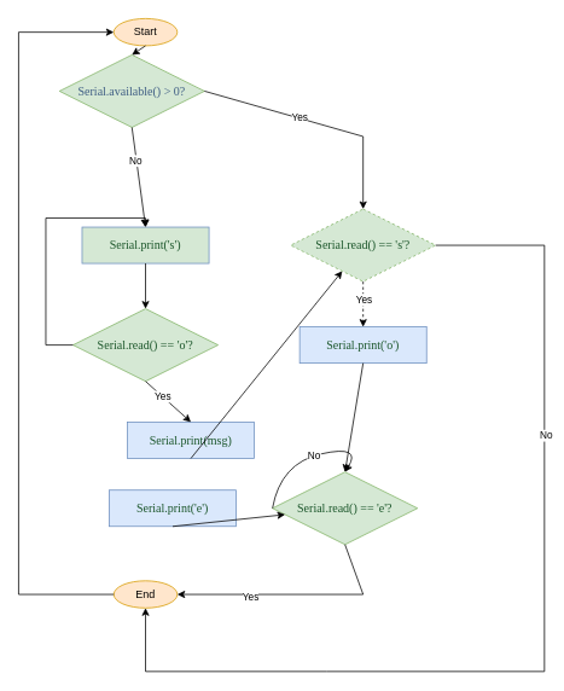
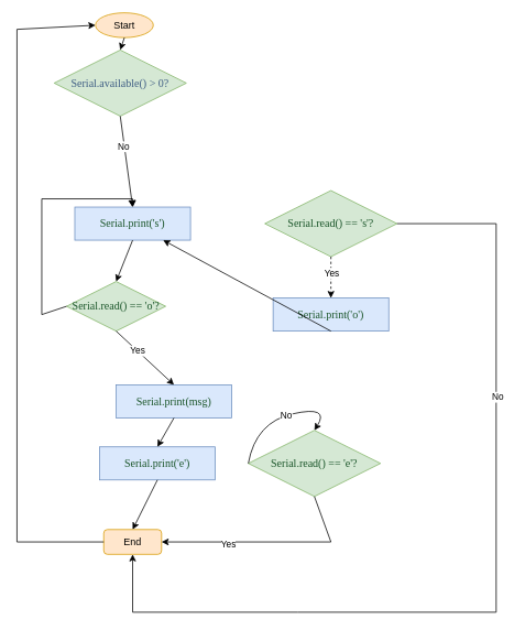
  <mxCell id="0" />
  <mxCell id="1" parent="0" />
- <mxCell id="2" value="Start" style="ellipse;whiteSpace=wrap;html=1;fillColor=#ffe6cc;strokeColor=#d79b00;fontColor=#000000;" parent="1" vertex="1"><mxGeometry x="125" y="20" width="70" height="30" as="geometry" /></mxCell>
+ <mxCell id="2" value="Start" style="ellipse;whiteSpace=wrap;html=1;fillColor=#ffe6cc;strokeColor=#d79b00;fontColor=#000000;" parent="1" vertex="1"><mxGeometry x="115" y="15" width="70" height="30" as="geometry" /></mxCell>
  <mxCell id="3" value="&lt;span style=&quot;font-family: &amp;#34;lt_regular&amp;#34; ; color: rgb(61 , 92 , 131) ; font-size: 10pt&quot;&gt;Serial.available() &amp;gt; 0?&lt;/span&gt;" style="rhombus;whiteSpace=wrap;html=1;fillColor=#d5e8d4;strokeColor=#82b366;" parent="1" vertex="1"><mxGeometry x="65" y="60" width="160" height="80" as="geometry" /></mxCell>
  <mxCell id="4" value="" style="endArrow=classic;html=1;rounded=0;entryX=0.5;entryY=0;entryDx=0;entryDy=0;exitX=0.5;exitY=1;exitDx=0;exitDy=0;" parent="1" source="2" target="3" edge="1"><mxGeometry width="50" height="50" relative="1" as="geometry"><mxPoint x="190" y="370" as="sourcePoint" /><mxPoint x="240" y="320" as="targetPoint" /></mxGeometry></mxCell>
- <mxCell id="5" value="&lt;span style=&quot;font-family: &amp;#34;lt_regular&amp;#34; ; color: rgb(25 , 84 , 40) ; font-size: 10pt&quot;&gt;Serial.print('s')&lt;/span&gt;" style="rounded=0;whiteSpace=wrap;html=1;fillColor=#d5e8d4;strokeColor=#6c8ebf;" parent="1" vertex="1"><mxGeometry x="90" y="250" width="140" height="40" as="geometry" /></mxCell>
+ <mxCell id="5" value="&lt;span style=&quot;font-family: &amp;#34;lt_regular&amp;#34; ; color: rgb(25 , 84 , 40) ; font-size: 10pt&quot;&gt;Serial.print('s')&lt;/span&gt;" style="rounded=0;whiteSpace=wrap;html=1;fillColor=#dae8fc;strokeColor=#6c8ebf;" parent="1" vertex="1"><mxGeometry x="90" y="250" width="140" height="40" as="geometry" /></mxCell>
  <mxCell id="6" value="" style="endArrow=classic;html=1;rounded=0;exitX=0.5;exitY=1;exitDx=0;exitDy=0;entryX=0.5;entryY=0;entryDx=0;entryDy=0;" parent="1" source="3" target="5" edge="1"><mxGeometry width="50" height="50" relative="1" as="geometry"><mxPoint x="190" y="370" as="sourcePoint" /><mxPoint x="240" y="320" as="targetPoint" /></mxGeometry></mxCell>
  <mxCell id="7" value="No" style="edgeLabel;html=1;align=center;verticalAlign=middle;resizable=0;points=[];" parent="6" vertex="1" connectable="0"><mxGeometry x="-0.333" y="-2" relative="1" as="geometry"><mxPoint as="offset" /></mxGeometry></mxCell>
- <mxCell id="8" value="&lt;span style=&quot;font-family: &amp;#34;lt_regular&amp;#34; ; color: rgb(25 , 84 , 40) ; font-size: 10pt&quot;&gt;Serial.read() == 'o'?&lt;/span&gt;" style="rhombus;whiteSpace=wrap;html=1;fillColor=#d5e8d4;strokeColor=#82b366;" parent="1" vertex="1"><mxGeometry x="80" y="340" width="160" height="80" as="geometry" /></mxCell>
+ <mxCell id="8" value="&lt;span style=&quot;font-family: &amp;#34;lt_regular&amp;#34; ; color: rgb(25 , 84 , 40) ; font-size: 10pt&quot;&gt;Serial.read() == 'o'?&lt;/span&gt;" style="rhombus;whiteSpace=wrap;html=1;fillColor=#d5e8d4;strokeColor=#82b366;" parent="1" vertex="1"><mxGeometry x="80" y="340" width="120" height="60" as="geometry" /></mxCell>
  <mxCell id="9" value="" style="endArrow=classic;html=1;rounded=0;exitX=0.5;exitY=1;exitDx=0;exitDy=0;entryX=0.5;entryY=0;entryDx=0;entryDy=0;" parent="1" source="5" target="8" edge="1"><mxGeometry width="50" height="50" relative="1" as="geometry"><mxPoint x="190" y="370" as="sourcePoint" /><mxPoint x="240" y="320" as="targetPoint" /></mxGeometry></mxCell>
  <mxCell id="10" value="&lt;span style=&quot;font-family: &amp;#34;lt_regular&amp;#34; ; color: rgb(25 , 84 , 40) ; font-size: 10pt&quot;&gt;Serial.print(msg)&lt;/span&gt;" style="rounded=0;whiteSpace=wrap;html=1;fillColor=#dae8fc;strokeColor=#6c8ebf;" parent="1" vertex="1"><mxGeometry x="140" y="465" width="140" height="40" as="geometry" /></mxCell>
  <mxCell id="11" value="&lt;span style=&quot;font-family: &amp;#34;lt_regular&amp;#34; ; color: rgb(25 , 84 , 40) ; font-size: 10pt&quot;&gt;Serial.print('e')&lt;/span&gt;" style="rounded=0;whiteSpace=wrap;html=1;fillColor=#dae8fc;strokeColor=#6c8ebf;" parent="1" vertex="1"><mxGeometry x="120" y="540" width="140" height="40" as="geometry" /></mxCell>
- <mxCell id="12" value="" style="endArrow=classic;html=1;rounded=0;exitX=0.5;exitY=1;exitDx=0;exitDy=0;" parent="1" source="10" target="15" edge="1"><mxGeometry width="50" height="50" relative="1" as="geometry"><mxPoint x="304" y="370" as="sourcePoint" /><mxPoint x="354" y="320" as="targetPoint" /></mxGeometry></mxCell>
+ <mxCell id="12" value="" style="endArrow=classic;html=1;rounded=0;exitX=0.5;exitY=1;exitDx=0;exitDy=0;entryX=0.5;entryY=0;entryDx=0;entryDy=0;" parent="1" source="10" target="11" edge="1"><mxGeometry width="50" height="50" relative="1" as="geometry"><mxPoint x="304" y="370" as="sourcePoint" /><mxPoint x="354" y="320" as="targetPoint" /></mxGeometry></mxCell>
  <mxCell id="13" value="" style="endArrow=classic;html=1;rounded=0;entryX=0.5;entryY=0;entryDx=0;entryDy=0;exitX=0.5;exitY=1;exitDx=0;exitDy=0;" parent="1" source="8" target="10" edge="1"><mxGeometry width="50" height="50" relative="1" as="geometry"><mxPoint x="190" y="370" as="sourcePoint" /><mxPoint x="240" y="320" as="targetPoint" /></mxGeometry></mxCell>
  <mxCell id="14" value="Yes" style="edgeLabel;html=1;align=center;verticalAlign=middle;resizable=0;points=[];" parent="13" vertex="1" connectable="0"><mxGeometry x="-0.257" relative="1" as="geometry"><mxPoint as="offset" /></mxGeometry></mxCell>
- <mxCell id="15" value="&lt;span style=&quot;font-family: &amp;#34;lt_regular&amp;#34; ; color: rgb(25 , 84 , 40) ; font-size: 10pt&quot;&gt;Serial.read() == 's'?&lt;/span&gt;" style="rhombus;whiteSpace=wrap;html=1;fillColor=#d5e8d4;strokeColor=#82b366;dashed=1;" parent="1" vertex="1"><mxGeometry x="320" y="230" width="160" height="80" as="geometry" /></mxCell>
- <mxCell id="16" value="" style="endArrow=classic;html=1;rounded=0;entryX=0.5;entryY=0;entryDx=0;entryDy=0;exitX=1;exitY=0.5;exitDx=0;exitDy=0;" parent="1" source="3" target="15" edge="1"><mxGeometry width="50" height="50" relative="1" as="geometry"><mxPoint x="200" y="370" as="sourcePoint" /><mxPoint x="250" y="320" as="targetPoint" /><Array as="points"><mxPoint x="400" y="150" /></Array></mxGeometry></mxCell>
- <mxCell id="17" value="Yes" style="edgeLabel;html=1;align=center;verticalAlign=middle;resizable=0;points=[];" parent="16" vertex="1" connectable="0"><mxGeometry x="-0.175" y="1" relative="1" as="geometry"><mxPoint as="offset" /></mxGeometry></mxCell>
+ <mxCell id="15" value="&lt;span style=&quot;font-family: &amp;#34;lt_regular&amp;#34; ; color: rgb(25 , 84 , 40) ; font-size: 10pt&quot;&gt;Serial.read() == 's'?&lt;/span&gt;" style="rhombus;whiteSpace=wrap;html=1;fillColor=#d5e8d4;strokeColor=#82b366;" parent="1" vertex="1"><mxGeometry x="320" y="230" width="160" height="80" as="geometry" /></mxCell>
  <mxCell id="18" value="&lt;span style=&quot;font-family: &amp;#34;lt_regular&amp;#34; ; color: rgb(25 , 84 , 40) ; font-size: 10pt&quot;&gt;Serial.print('o')&lt;/span&gt;" style="rounded=0;whiteSpace=wrap;html=1;fillColor=#dae8fc;strokeColor=#6c8ebf;" parent="1" vertex="1"><mxGeometry x="330" y="360" width="140" height="40" as="geometry" /></mxCell>
  <mxCell id="19" value="" style="endArrow=classic;html=1;rounded=0;entryX=0.5;entryY=0;entryDx=0;entryDy=0;exitX=0.5;exitY=1;exitDx=0;exitDy=0;dashed=1;" parent="1" source="15" target="18" edge="1"><mxGeometry width="50" height="50" relative="1" as="geometry"><mxPoint x="200" y="370" as="sourcePoint" /><mxPoint x="250" y="320" as="targetPoint" /></mxGeometry></mxCell>
  <mxCell id="20" value="Yes" style="edgeLabel;html=1;align=center;verticalAlign=middle;resizable=0;points=[];" parent="19" vertex="1" connectable="0"><mxGeometry x="-0.246" relative="1" as="geometry"><mxPoint as="offset" /></mxGeometry></mxCell>
  <mxCell id="21" value="&lt;span style=&quot;font-family: &amp;#34;lt_regular&amp;#34; ; color: rgb(25 , 84 , 40) ; font-size: 10pt&quot;&gt;Serial.read() == 'e'?&lt;/span&gt;" style="rhombus;whiteSpace=wrap;html=1;fillColor=#d5e8d4;strokeColor=#82b366;" parent="1" vertex="1"><mxGeometry x="300" y="520" width="160" height="80" as="geometry" /></mxCell>
- <mxCell id="22" value="" style="endArrow=classic;html=1;rounded=0;entryX=0.5;entryY=0;entryDx=0;entryDy=0;exitX=0.5;exitY=1;exitDx=0;exitDy=0;" parent="1" source="18" target="21" edge="1"><mxGeometry width="50" height="50" relative="1" as="geometry"><mxPoint x="200" y="370" as="sourcePoint" /><mxPoint x="250" y="320" as="targetPoint" /></mxGeometry></mxCell>
- <mxCell id="23" value="End" style="ellipse;whiteSpace=wrap;html=1;fillColor=#ffe6cc;strokeColor=#d79b00;fontColor=#000000;" parent="1" vertex="1"><mxGeometry x="125" y="640" width="70" height="30" as="geometry" /></mxCell>
- <mxCell id="24" value="" style="endArrow=classic;html=1;rounded=0;exitX=0.5;exitY=1;exitDx=0;exitDy=0;" parent="1" source="11" target="21" edge="1"><mxGeometry width="50" height="50" relative="1" as="geometry"><mxPoint x="200" y="480" as="sourcePoint" /><mxPoint x="250" y="430" as="targetPoint" /></mxGeometry></mxCell>
+ <mxCell id="22" value="" style="endArrow=classic;html=1;rounded=0;exitX=0.5;exitY=1;exitDx=0;exitDy=0;" parent="1" source="18" target="5" edge="1"><mxGeometry width="50" height="50" relative="1" as="geometry"><mxPoint x="200" y="370" as="sourcePoint" /><mxPoint x="250" y="320" as="targetPoint" /></mxGeometry></mxCell>
+ <mxCell id="23" value="End" style="whiteSpace=wrap;html=1;fillColor=#ffe6cc;strokeColor=#d79b00;fontColor=#000000;rounded=1;" parent="1" vertex="1"><mxGeometry x="125" y="640" width="70" height="30" as="geometry" /></mxCell>
+ <mxCell id="24" value="" style="endArrow=classic;html=1;rounded=0;entryX=0.5;entryY=0;entryDx=0;entryDy=0;exitX=0.5;exitY=1;exitDx=0;exitDy=0;" parent="1" source="11" target="23" edge="1"><mxGeometry width="50" height="50" relative="1" as="geometry"><mxPoint x="200" y="480" as="sourcePoint" /><mxPoint x="250" y="430" as="targetPoint" /></mxGeometry></mxCell>
  <mxCell id="25" value="" style="endArrow=classic;html=1;rounded=0;entryX=1;entryY=0.5;entryDx=0;entryDy=0;exitX=0.5;exitY=1;exitDx=0;exitDy=0;" parent="1" source="21" target="23" edge="1"><mxGeometry width="50" height="50" relative="1" as="geometry"><mxPoint x="200" y="480" as="sourcePoint" /><mxPoint x="250" y="430" as="targetPoint" /><Array as="points"><mxPoint x="400" y="655" /></Array></mxGeometry></mxCell>
  <mxCell id="26" value="Yes" style="edgeLabel;html=1;align=center;verticalAlign=middle;resizable=0;points=[];" parent="25" vertex="1" connectable="0"><mxGeometry x="0.389" y="2" relative="1" as="geometry"><mxPoint as="offset" /></mxGeometry></mxCell>
  <mxCell id="27" value="" style="endArrow=classic;html=1;rounded=0;entryX=0.5;entryY=1;entryDx=0;entryDy=0;exitX=1;exitY=0.5;exitDx=0;exitDy=0;" parent="1" source="15" target="23" edge="1"><mxGeometry width="50" height="50" relative="1" as="geometry"><mxPoint x="310" y="440" as="sourcePoint" /><mxPoint x="360" y="390" as="targetPoint" /><Array as="points"><mxPoint x="600" y="270" /><mxPoint x="600" y="740" /><mxPoint x="360" y="740" /><mxPoint x="160" y="740" /></Array></mxGeometry></mxCell>
  <mxCell id="28" value="No" style="edgeLabel;html=1;align=center;verticalAlign=middle;resizable=0;points=[];" parent="27" vertex="1" connectable="0"><mxGeometry x="-0.401" y="1" relative="1" as="geometry"><mxPoint as="offset" /></mxGeometry></mxCell>
  <mxCell id="29" value="" style="curved=1;endArrow=classic;html=1;rounded=0;entryX=0.5;entryY=0;entryDx=0;entryDy=0;exitX=0;exitY=0.5;exitDx=0;exitDy=0;" parent="1" source="21" target="21" edge="1"><mxGeometry width="50" height="50" relative="1" as="geometry"><mxPoint x="319" y="560" as="sourcePoint" /><mxPoint x="399" y="520" as="targetPoint" /><Array as="points"><mxPoint x="309" y="510" /><mxPoint x="399" y="490" /></Array></mxGeometry></mxCell>
  <mxCell id="30" value="No" style="edgeLabel;html=1;align=center;verticalAlign=middle;resizable=0;points=[];" parent="29" vertex="1" connectable="0"><mxGeometry x="-0.014" relative="1" as="geometry"><mxPoint as="offset" /></mxGeometry></mxCell>
  <mxCell id="31" value="" style="endArrow=classic;html=1;rounded=0;entryX=0;entryY=0.5;entryDx=0;entryDy=0;exitX=0;exitY=0.5;exitDx=0;exitDy=0;startArrow=none;startFill=0;" parent="1" source="23" target="2" edge="1"><mxGeometry width="50" height="50" relative="1" as="geometry"><mxPoint x="310" y="380" as="sourcePoint" /><mxPoint x="360" y="330" as="targetPoint" /><Array as="points"><mxPoint x="20" y="655" /><mxPoint x="20" y="35" /></Array></mxGeometry></mxCell>
  <mxCell id="32" value="" style="endArrow=classic;html=1;rounded=0;exitX=0;exitY=0.5;exitDx=0;exitDy=0;entryX=0.5;entryY=0;entryDx=0;entryDy=0;" parent="1" source="8" target="5" edge="1"><mxGeometry width="50" height="50" relative="1" as="geometry"><mxPoint x="70" y="360" as="sourcePoint" /><mxPoint x="160" y="240" as="targetPoint" /><Array as="points"><mxPoint x="50" y="380" /><mxPoint x="50" y="240" /><mxPoint x="160" y="240" /></Array></mxGeometry></mxCell>
